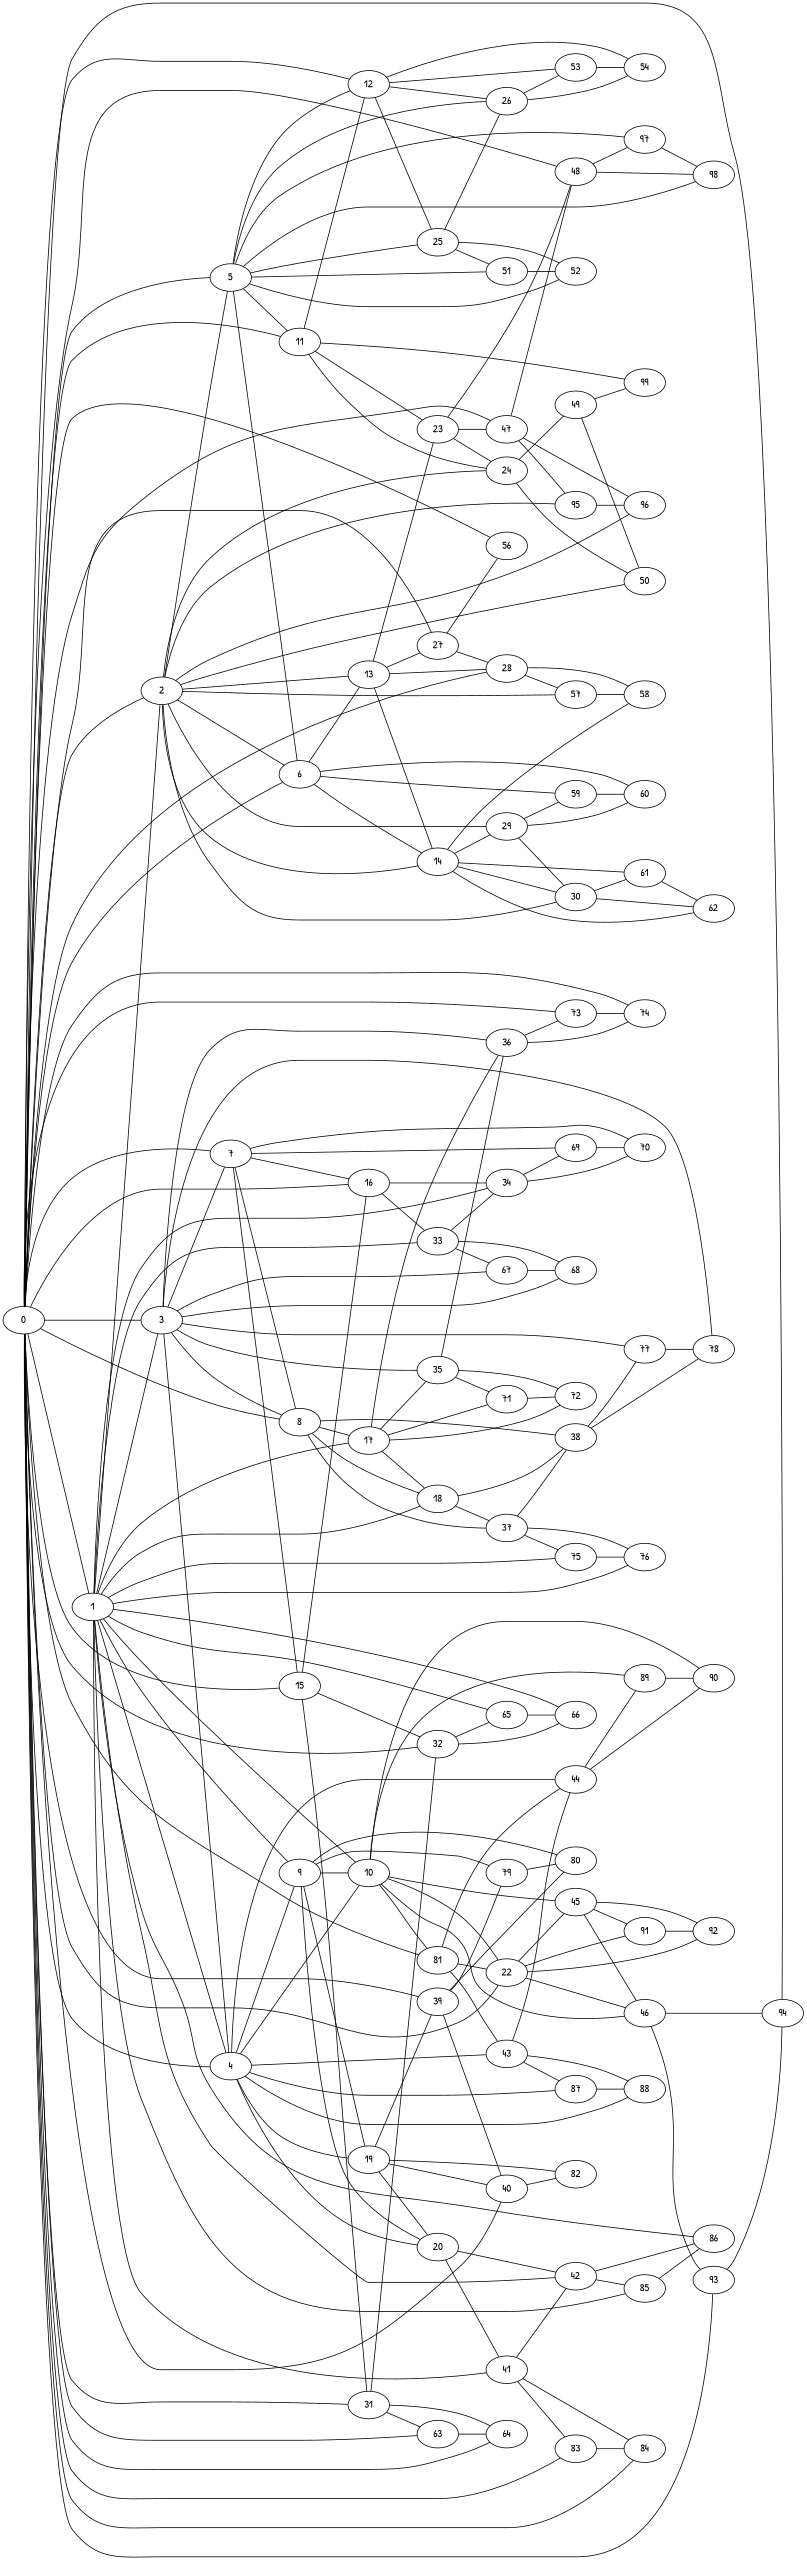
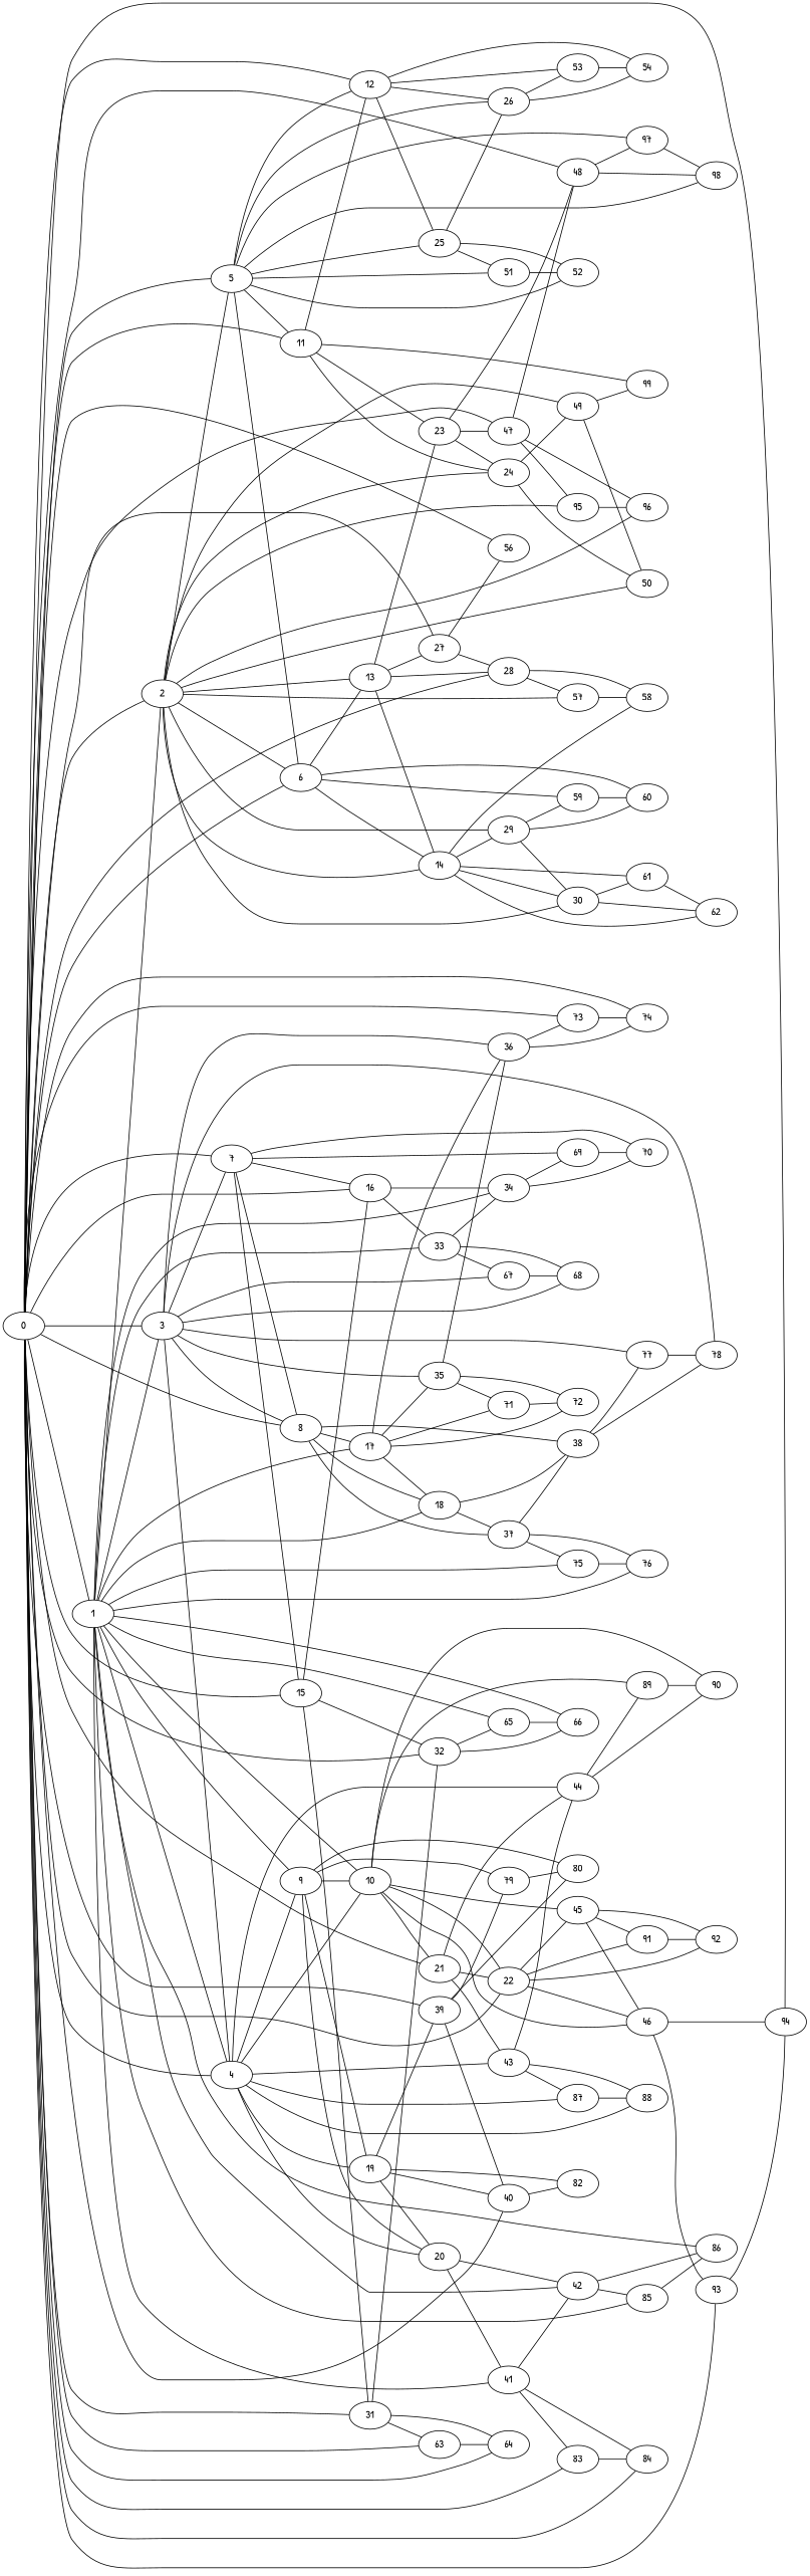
  graph {
    fontname="Patrick Hand"
    rankdir=LR
    node [fontname="Patrick Hand"]
    edge [fontname="Patrick Hand"]
    8
    17
    18
    37
    38
    36
    35
    72
    71
    75
    76
    77
    78
    73
    74
    0
    1
    2
    11
    3
    4
    5
    6
    7
    12
    15
    16
-   21 [label=81]
+   21
    22
    27
    28
    31
    32
    39
    40
    47
    48
    56
    63
    64
    83
    84
    93
    94
    10
    66
    33
    9
    34
    41
    42
    65
    85
    86
    24
    29
    13
    14
    30
    49
    50
    57
    95
    96
    23
    99
    68
    67
    43
    19
    44
    20
    87
    88
    26
    51
    52
    25
    97
    98
    59
    60
    69
    70
    53
    54
    45
    46
    91
    92
    58
    79
    80
    82
    89
    90
    62
    61
    8 -- 17
    8 -- 18
    8 -- 37
    8 -- 38
    17 -- 18
    17 -- 36
    17 -- 35
    17 -- 72
    17 -- 71
    18 -- 37
    18 -- 38
    37 -- 38
    37 -- 75
    37 -- 76
    38 -- 77
    38 -- 78
    36 -- 73
    36 -- 74
    35 -- 36
    35 -- 72
    35 -- 71
    71 -- 72
    75 -- 76
    77 -- 78
    73 -- 74
    0 -- 8
    0 -- 73
    0 -- 74
    0 -- 1
    0 -- 2
    0 -- 11
    0 -- 3
    0 -- 4
    0 -- 5
    0 -- 6
    0 -- 7
    0 -- 12
    0 -- 15
    0 -- 16
    0 -- 21
    0 -- 22
    0 -- 27
    0 -- 28
    0 -- 31
    0 -- 32
    0 -- 39
    0 -- 40
    0 -- 47
    0 -- 48
    0 -- 56
    0 -- 63
    0 -- 64
    0 -- 83
    0 -- 84
    0 -- 93
    0 -- 94
    1 -- 17
    1 -- 18
    1 -- 75
    1 -- 76
    1 -- 2
    1 -- 3
    1 -- 4
    1 -- 10
    1 -- 66
    1 -- 33
    1 -- 9
    1 -- 34
    1 -- 41
    1 -- 42
    1 -- 65
    1 -- 85
    1 -- 86
    2 -- 5
    2 -- 6
    2 -- 24
    2 -- 29
    2 -- 13
    2 -- 14
    2 -- 30
+   2 -- 49
    2 -- 50
    2 -- 57
    2 -- 95
    2 -- 96
    11 -- 12
    11 -- 24
    11 -- 23
    11 -- 99
    3 -- 8
    3 -- 36
    3 -- 35
    3 -- 77
    3 -- 78
    3 -- 4
    3 -- 7
    3 -- 68
    3 -- 67
    4 -- 10
    4 -- 9
    4 -- 43
    4 -- 19
    4 -- 44
    4 -- 20
    4 -- 87
    4 -- 88
    5 -- 11
    5 -- 6
    5 -- 12
    5 -- 26
    5 -- 51
    5 -- 52
    5 -- 25
    5 -- 97
    5 -- 98
    6 -- 13
    6 -- 14
    6 -- 59
    6 -- 60
    7 -- 8
    7 -- 15
    7 -- 16
    7 -- 69
    7 -- 70
    12 -- 26
    12 -- 25
    12 -- 53
    12 -- 54
    15 -- 16
    15 -- 31
    15 -- 32
    16 -- 33
    16 -- 34
    21 -- 22
    21 -- 43
    21 -- 44
    22 -- 45
    22 -- 46
    22 -- 91
    22 -- 92
    27 -- 28
    27 -- 56
    28 -- 57
    28 -- 58
    31 -- 32
    31 -- 63
    31 -- 64
    32 -- 66
    32 -- 65
    39 -- 40
    39 -- 79
    39 -- 80
    40 -- 82
    47 -- 48
    47 -- 95
    47 -- 96
    48 -- 97
    48 -- 98
    63 -- 64
    83 -- 84
    93 -- 94
    10 -- 21
    10 -- 22
    10 -- 45
    10 -- 46
    10 -- 89
    10 -- 90
    33 -- 34
    33 -- 68
    33 -- 67
    9 -- 10
    9 -- 19
    9 -- 20
    9 -- 79
    9 -- 80
    34 -- 69
    34 -- 70
    41 -- 83
    41 -- 84
    41 -- 42
    42 -- 85
    42 -- 86
    65 -- 66
    85 -- 86
    24 -- 49
    24 -- 50
    29 -- 30
    29 -- 59
    29 -- 60
    13 -- 27
    13 -- 28
    13 -- 14
    13 -- 23
    14 -- 29
    14 -- 30
    14 -- 58
    14 -- 62
    14 -- 61
    30 -- 62
    30 -- 61
    49 -- 50
    49 -- 99
    57 -- 58
    95 -- 96
    23 -- 47
    23 -- 48
    23 -- 24
    67 -- 68
    43 -- 44
    43 -- 87
    43 -- 88
    19 -- 39
    19 -- 40
    19 -- 20
    19 -- 82
    44 -- 89
    44 -- 90
    20 -- 41
    20 -- 42
    87 -- 88
    26 -- 53
    26 -- 54
    51 -- 52
    25 -- 26
    25 -- 51
    25 -- 52
    97 -- 98
    59 -- 60
    69 -- 70
    53 -- 54
    45 -- 46
    45 -- 91
    45 -- 92
    46 -- 93
    46 -- 94
    91 -- 92
    79 -- 80
    89 -- 90
    61 -- 62
  }
